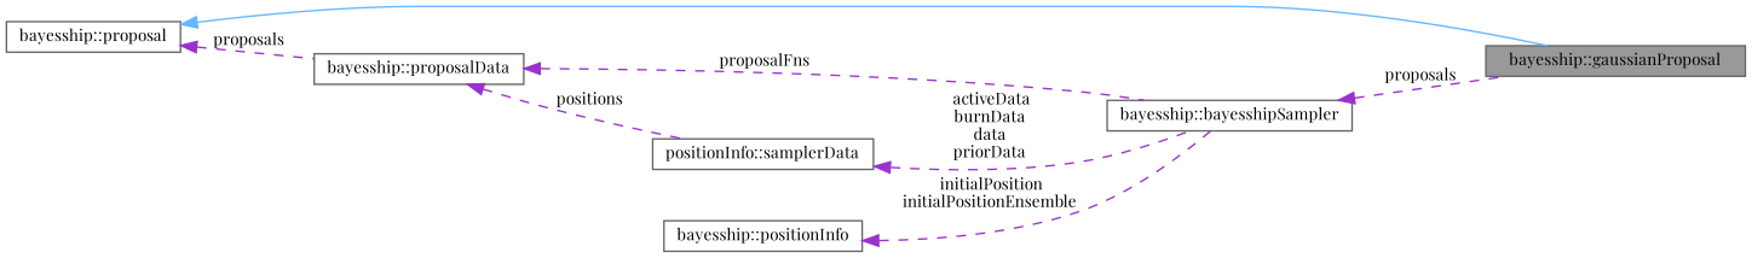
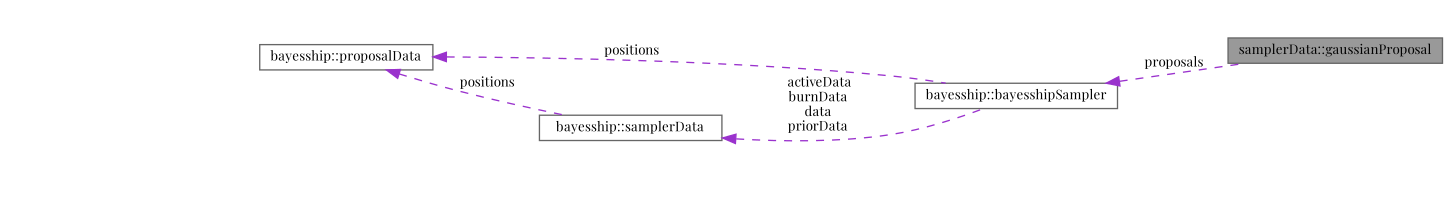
  digraph {
    fontname="Playfair Display"
    rankdir=LR
    node [color=gray40 fillcolor=white fontname="Playfair Display" fontsize=10 shape=box style=filled]
    edge [color=darkorchid3 dir=back fontname="Playfair Display" fontsize=10 labelfontname=Helvetica labelfontsize=10 style=dashed]
-   n1 [fillcolor=grey60 fontcolor=black height=0.2 label="bayesship::gaussianProposal" width=0.4]
-   n2 [height=0.2 label="bayesship::proposal" width=0.4]
+   n1 [fillcolor=grey60 fontcolor=black height=0.2 label="samplerData::gaussianProposal" width=0.4]
    n3 [height=0.2 label="bayesship::proposalData" width=0.4]
    n4 [height=0.2 label="bayesship::bayesshipSampler" width=0.4]
-   n5 [height=0.2 label="positionInfo::samplerData" width=0.4]
-   n6 [height=0.2 label="bayesship::positionInfo" width=0.4]
-   n2 -> n1 [color=steelblue1 style=solid]
-   n2 -> n3 [label=" proposals"]
-   n3 -> n4 [label=" proposalFns"]
+   n5 [height=0.2 label="bayesship::samplerData" width=0.4]
+   n3 -> n4 [label=" positions"]
    n3 -> n5 [label=" positions"]
    n4 -> n1 [label=" proposals"]
    n5 -> n4 [label=" activeData\nburnData\ndata\npriorData"]
-   n6 -> n4 [label=" initialPosition\ninitialPositionEnsemble"]
  }
